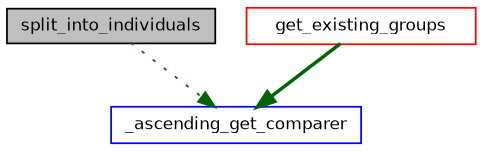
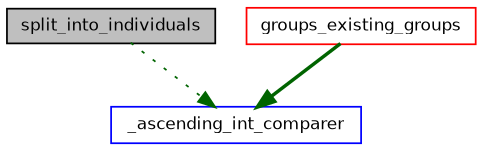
  digraph {
    rankdir=TB
    node [fillcolor=white fontname=Helvetica fontsize=10 shape=record style=filled]
    edge [color=darkgreen fontname=Helvetica fontsize=10 labelfontname=Helvetica labelfontsize=10]
    n1 [color=black fillcolor=grey75 fontcolor=black height=0.2 label=split_into_individuals width=0.4]
-   n2 [color=blue height=0.2 label=_ascending_get_comparer width=0.4]
-   n3 [color=red height=0.2 label=get_existing_groups width=0.4]
+   n2 [color=blue height=0.2 label=_ascending_int_comparer width=0.4]
+   n3 [color=red height=0.2 label=groups_existing_groups width=0.4]
    n1 -> n2 [style=dotted]
    n3 -> n2 [style=bold]
  }
